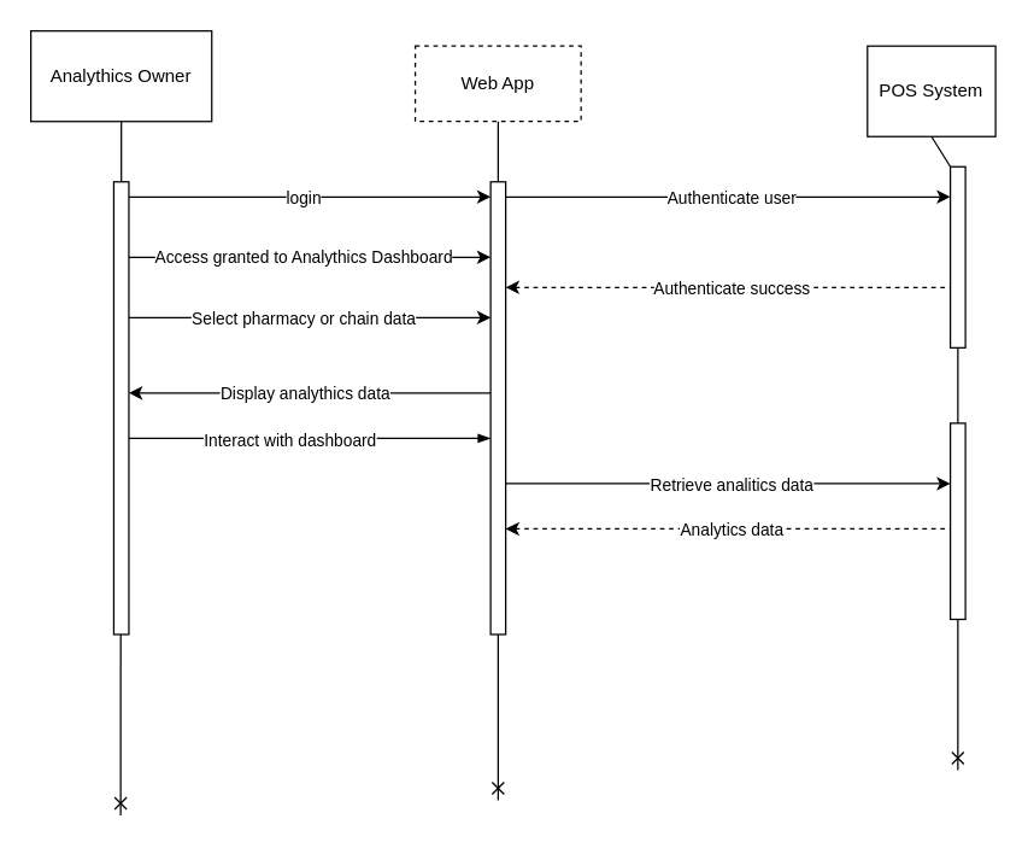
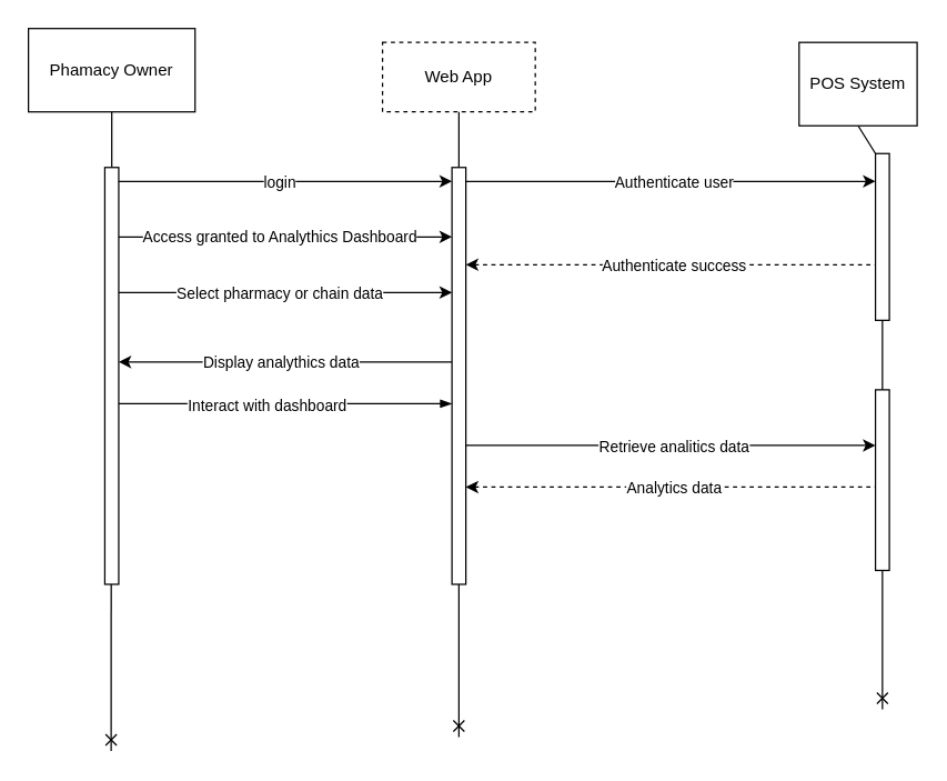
  <mxCell id="0" />
  <mxCell id="1" parent="0" />
  <mxCell id="2" style="edgeStyle=orthogonalEdgeStyle;rounded=0;orthogonalLoop=1;jettySize=auto;html=1;endArrow=cross;endFill=0;" parent="1" edge="1"><mxGeometry relative="1" as="geometry"><mxPoint x="79.55" y="540" as="targetPoint" /><Array as="points"><mxPoint x="79.55" y="540" /><mxPoint x="79.55" y="540" /></Array><mxPoint x="79.55" y="380" as="sourcePoint" /></mxGeometry></mxCell>
- <mxCell id="3" value="Analythics Owner" style="rounded=0;whiteSpace=wrap;html=1;" parent="1" vertex="1"><mxGeometry x="20" y="20" width="120" height="60" as="geometry" /></mxCell>
+ <mxCell id="3" value="Phamacy Owner" style="rounded=0;whiteSpace=wrap;html=1;" parent="1" vertex="1"><mxGeometry x="20" y="20" width="120" height="60" as="geometry" /></mxCell>
  <mxCell id="4" value="" style="edgeStyle=orthogonalEdgeStyle;rounded=0;orthogonalLoop=1;jettySize=auto;html=1;endArrow=none;endFill=0;" parent="1" source="3" target="5" edge="1"><mxGeometry relative="1" as="geometry"><mxPoint x="80" y="530" as="targetPoint" /><mxPoint x="80" y="80" as="sourcePoint" /><Array as="points"><mxPoint x="80" y="140" /><mxPoint x="80" y="140" /></Array></mxGeometry></mxCell>
  <mxCell id="5" value="" style="html=1;points=[[0,0,0,0,5],[0,1,0,0,-5],[1,0,0,0,5],[1,1,0,0,-5]];perimeter=orthogonalPerimeter;outlineConnect=0;targetShapes=umlLifeline;portConstraint=eastwest;newEdgeStyle={&quot;curved&quot;:0,&quot;rounded&quot;:0};" parent="1" vertex="1"><mxGeometry x="75" y="120" width="10" height="300" as="geometry" /></mxCell>
  <mxCell id="6" value="" style="endArrow=none;html=1;rounded=0;endFill=0;startArrow=classic;startFill=1;" parent="1" edge="1"><mxGeometry width="50" height="50" relative="1" as="geometry"><mxPoint x="85" y="260" as="sourcePoint" /><mxPoint x="325" y="260" as="targetPoint" /><Array as="points"><mxPoint x="320" y="260" /></Array></mxGeometry></mxCell>
  <mxCell id="7" value="Display analythics data" style="edgeLabel;html=1;align=center;verticalAlign=middle;resizable=0;points=[];" vertex="1" connectable="0" parent="6"><mxGeometry x="-0.187" y="3" relative="1" as="geometry"><mxPoint x="18" y="3" as="offset" /></mxGeometry></mxCell>
  <mxCell id="8" style="edgeStyle=orthogonalEdgeStyle;rounded=0;orthogonalLoop=1;jettySize=auto;html=1;endArrow=cross;endFill=0;" parent="1" source="28" edge="1"><mxGeometry relative="1" as="geometry"><mxPoint x="635" y="510" as="targetPoint" /><mxPoint x="634.76" y="240" as="sourcePoint" /><Array as="points"><mxPoint x="634.76" y="350" /><mxPoint x="634.76" y="350" /></Array></mxGeometry></mxCell>
  <mxCell id="9" value="POS System" style="rounded=0;whiteSpace=wrap;html=1;" parent="1" vertex="1"><mxGeometry x="575" y="30" width="85" height="60" as="geometry" /></mxCell>
  <mxCell id="10" style="edgeStyle=orthogonalEdgeStyle;rounded=0;orthogonalLoop=1;jettySize=auto;html=1;endArrow=cross;endFill=0;" parent="1" source="13" edge="1"><mxGeometry relative="1" as="geometry"><mxPoint x="330" y="530" as="targetPoint" /><Array as="points"><mxPoint x="330" y="530" /></Array></mxGeometry></mxCell>
  <mxCell id="11" value="Web App" style="html=1;whiteSpace=wrap;dashed=1;" parent="1" vertex="1"><mxGeometry x="275" y="30" width="110" height="50" as="geometry" /></mxCell>
  <mxCell id="12" value="" style="edgeStyle=orthogonalEdgeStyle;rounded=0;orthogonalLoop=1;jettySize=auto;html=1;endArrow=none;endFill=0;" parent="1" source="11" target="13" edge="1"><mxGeometry relative="1" as="geometry"><mxPoint x="330" y="470" as="targetPoint" /><mxPoint x="330" y="80" as="sourcePoint" /><Array as="points"><mxPoint x="330" y="200" /><mxPoint x="330" y="200" /></Array></mxGeometry></mxCell>
  <mxCell id="13" value="" style="html=1;points=[[0,0,0,0,5],[0,1,0,0,-5],[1,0,0,0,5],[1,1,0,0,-5]];perimeter=orthogonalPerimeter;outlineConnect=0;targetShapes=umlLifeline;portConstraint=eastwest;newEdgeStyle={&quot;curved&quot;:0,&quot;rounded&quot;:0};" parent="1" vertex="1"><mxGeometry x="325" y="120" width="10" height="300" as="geometry" /></mxCell>
  <mxCell id="14" value="" style="endArrow=classic;html=1;rounded=0;" parent="1" edge="1" target="13"><mxGeometry width="50" height="50" relative="1" as="geometry"><mxPoint x="85" y="130" as="sourcePoint" /><mxPoint x="320" y="130" as="targetPoint" /><Array as="points"><mxPoint x="260" y="130" /><mxPoint x="300" y="130" /></Array></mxGeometry></mxCell>
  <mxCell id="15" value="login" style="edgeLabel;html=1;align=center;verticalAlign=middle;resizable=0;points=[];" parent="14" vertex="1" connectable="0"><mxGeometry x="0.243" relative="1" as="geometry"><mxPoint x="-34" as="offset" /></mxGeometry></mxCell>
  <mxCell id="16" value="" style="endArrow=none;html=1;rounded=0;endFill=0;startArrow=blockThin;startFill=1;" parent="1" edge="1"><mxGeometry width="50" height="50" relative="1" as="geometry"><mxPoint x="325" y="290" as="sourcePoint" /><mxPoint x="85" y="290" as="targetPoint" /><Array as="points"><mxPoint x="120" y="290" /></Array></mxGeometry></mxCell>
  <mxCell id="17" value="Interact with dashboard" style="edgeLabel;html=1;align=center;verticalAlign=middle;resizable=0;points=[];" parent="16" vertex="1" connectable="0"><mxGeometry x="0.114" y="1" relative="1" as="geometry"><mxPoint as="offset" /></mxGeometry></mxCell>
  <mxCell id="18" value="" style="html=1;points=[[0,0,0,0,5],[0,1,0,0,-5],[1,0,0,0,5],[1,1,0,0,-5]];perimeter=orthogonalPerimeter;outlineConnect=0;targetShapes=umlLifeline;portConstraint=eastwest;newEdgeStyle={&quot;curved&quot;:0,&quot;rounded&quot;:0};" parent="1" vertex="1"><mxGeometry x="630" y="110" width="10" height="120" as="geometry" /></mxCell>
  <mxCell id="19" value="" style="endArrow=none;html=1;rounded=0;entryX=0.5;entryY=1;entryDx=0;entryDy=0;" edge="1" parent="1" source="18" target="9"><mxGeometry width="50" height="50" relative="1" as="geometry"><mxPoint x="810" y="330" as="sourcePoint" /><mxPoint x="860" y="280" as="targetPoint" /></mxGeometry></mxCell>
  <mxCell id="20" value="" style="endArrow=classic;html=1;rounded=0;" edge="1" parent="1" target="13"><mxGeometry width="50" height="50" relative="1" as="geometry"><mxPoint x="85" y="210" as="sourcePoint" /><mxPoint x="320" y="210" as="targetPoint" /><Array as="points"><mxPoint x="270" y="210" /></Array></mxGeometry></mxCell>
  <mxCell id="21" value="Select pharmacy or chain data" style="edgeLabel;html=1;align=center;verticalAlign=middle;resizable=0;points=[];" vertex="1" connectable="0" parent="20"><mxGeometry x="0.243" relative="1" as="geometry"><mxPoint x="-34" as="offset" /></mxGeometry></mxCell>
  <mxCell id="22" value="" style="endArrow=classic;html=1;rounded=0;" edge="1" parent="1"><mxGeometry width="50" height="50" relative="1" as="geometry"><mxPoint x="85" y="170" as="sourcePoint" /><mxPoint x="325" y="170" as="targetPoint" /><Array as="points"><mxPoint x="300" y="170" /></Array></mxGeometry></mxCell>
  <mxCell id="23" value="Access granted to Analythics Dashboard" style="edgeLabel;html=1;align=center;verticalAlign=middle;resizable=0;points=[];" vertex="1" connectable="0" parent="22"><mxGeometry x="-0.201" y="1" relative="1" as="geometry"><mxPoint x="19" as="offset" /></mxGeometry></mxCell>
  <mxCell id="24" value="" style="endArrow=classic;html=1;rounded=0;" edge="1" parent="1" source="13" target="18"><mxGeometry width="50" height="50" relative="1" as="geometry"><mxPoint x="350" y="130" as="sourcePoint" /><mxPoint x="590" y="130" as="targetPoint" /><Array as="points"><mxPoint x="525" y="130" /><mxPoint x="565" y="130" /></Array></mxGeometry></mxCell>
  <mxCell id="25" value="Authenticate user" style="edgeLabel;html=1;align=center;verticalAlign=middle;resizable=0;points=[];" vertex="1" connectable="0" parent="24"><mxGeometry x="0.243" relative="1" as="geometry"><mxPoint x="-34" as="offset" /></mxGeometry></mxCell>
  <mxCell id="26" value="" style="endArrow=none;html=1;rounded=0;endFill=0;dashed=1;startArrow=classic;startFill=1;" edge="1" parent="1" source="13"><mxGeometry width="50" height="50" relative="1" as="geometry"><mxPoint x="360" y="190" as="sourcePoint" /><mxPoint x="630" y="190" as="targetPoint" /><Array as="points"><mxPoint x="550" y="190" /><mxPoint x="590" y="190" /></Array></mxGeometry></mxCell>
  <mxCell id="27" value="Authenticate success" style="edgeLabel;html=1;align=center;verticalAlign=middle;resizable=0;points=[];" vertex="1" connectable="0" parent="26"><mxGeometry x="0.243" relative="1" as="geometry"><mxPoint x="-34" as="offset" /></mxGeometry></mxCell>
  <mxCell id="28" value="" style="html=1;points=[[0,0,0,0,5],[0,1,0,0,-5],[1,0,0,0,5],[1,1,0,0,-5]];perimeter=orthogonalPerimeter;outlineConnect=0;targetShapes=umlLifeline;portConstraint=eastwest;newEdgeStyle={&quot;curved&quot;:0,&quot;rounded&quot;:0};" vertex="1" parent="1"><mxGeometry x="630" y="280" width="10" height="130" as="geometry" /></mxCell>
  <mxCell id="29" value="" style="endArrow=none;html=1;rounded=0;" edge="1" parent="1" source="28" target="18"><mxGeometry width="50" height="50" relative="1" as="geometry"><mxPoint x="520" y="480" as="sourcePoint" /><mxPoint x="570" y="430" as="targetPoint" /></mxGeometry></mxCell>
  <mxCell id="30" value="" style="endArrow=classic;html=1;rounded=0;" edge="1" parent="1"><mxGeometry width="50" height="50" relative="1" as="geometry"><mxPoint x="335" y="320" as="sourcePoint" /><mxPoint x="630" y="320" as="targetPoint" /><Array as="points"><mxPoint x="525" y="320" /><mxPoint x="565" y="320" /></Array></mxGeometry></mxCell>
  <mxCell id="31" value="Retrieve analitics data" style="edgeLabel;html=1;align=center;verticalAlign=middle;resizable=0;points=[];" vertex="1" connectable="0" parent="30"><mxGeometry x="0.243" relative="1" as="geometry"><mxPoint x="-34" as="offset" /></mxGeometry></mxCell>
  <mxCell id="32" value="" style="endArrow=none;html=1;rounded=0;endFill=0;dashed=1;startArrow=classic;startFill=1;" edge="1" parent="1"><mxGeometry width="50" height="50" relative="1" as="geometry"><mxPoint x="335" y="350" as="sourcePoint" /><mxPoint x="630" y="350" as="targetPoint" /><Array as="points"><mxPoint x="550" y="350" /><mxPoint x="590" y="350" /></Array></mxGeometry></mxCell>
  <mxCell id="33" value="Analytics data" style="edgeLabel;html=1;align=center;verticalAlign=middle;resizable=0;points=[];" vertex="1" connectable="0" parent="32"><mxGeometry x="0.243" relative="1" as="geometry"><mxPoint x="-34" as="offset" /></mxGeometry></mxCell>
